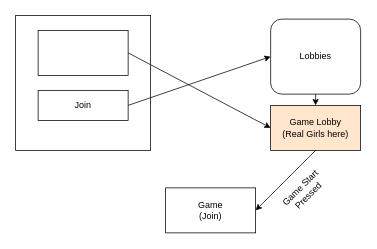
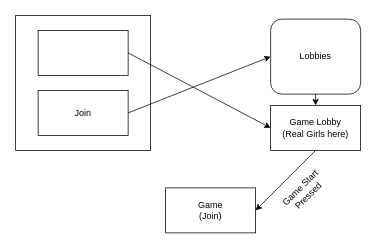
  <mxCell id="0" />
  <mxCell id="1" parent="0" />
  <mxCell id="2" value="" style="whiteSpace=wrap;html=1;aspect=fixed;" parent="1" vertex="1"><mxGeometry x="20" y="20" width="180" height="180" as="geometry" /></mxCell>
  <mxCell id="3" value="" style="rounded=0;whiteSpace=wrap;html=1;" parent="1" vertex="1"><mxGeometry x="50" y="40" width="120" height="60" as="geometry" /></mxCell>
- <mxCell id="4" value="Join" style="rounded=0;whiteSpace=wrap;html=1;" parent="1" vertex="1"><mxGeometry x="50" y="120" width="120" height="40" as="geometry" /></mxCell>
+ <mxCell id="4" value="Join" style="rounded=0;whiteSpace=wrap;html=1;" parent="1" vertex="1"><mxGeometry x="50" y="120" width="120" height="60" as="geometry" /></mxCell>
  <mxCell id="5" value="Lobbies" style="rounded=1;whiteSpace=wrap;html=1;" parent="1" vertex="1"><mxGeometry x="360" y="25" width="120" height="100" as="geometry" /></mxCell>
- <mxCell id="6" value="Game Lobby&lt;div&gt;(Real Girls here)&lt;/div&gt;" style="rounded=0;whiteSpace=wrap;html=1;fillColor=#ffe6cc;" parent="1" vertex="1"><mxGeometry x="360" y="140" width="120" height="60" as="geometry" /></mxCell>
+ <mxCell id="6" value="Game Lobby&lt;div&gt;(Real Girls here)&lt;/div&gt;" style="rounded=0;whiteSpace=wrap;html=1;" parent="1" vertex="1"><mxGeometry x="360" y="140" width="120" height="60" as="geometry" /></mxCell>
  <mxCell id="7" value="" style="endArrow=classic;html=1;rounded=0;exitX=1;exitY=0.5;exitDx=0;exitDy=0;entryX=0;entryY=0.5;entryDx=0;entryDy=0;" parent="1" source="4" target="5" edge="1"><mxGeometry width="50" height="50" relative="1" as="geometry"><mxPoint x="360" y="320" as="sourcePoint" /><mxPoint x="410" y="270" as="targetPoint" /></mxGeometry></mxCell>
  <mxCell id="8" value="" style="endArrow=classic;html=1;rounded=0;exitX=1;exitY=0.5;exitDx=0;exitDy=0;entryX=0;entryY=0.5;entryDx=0;entryDy=0;" parent="1" source="3" target="6" edge="1"><mxGeometry width="50" height="50" relative="1" as="geometry"><mxPoint x="360" y="320" as="sourcePoint" /><mxPoint x="410" y="270" as="targetPoint" /></mxGeometry></mxCell>
  <mxCell id="9" value="" style="endArrow=classic;html=1;rounded=0;exitX=0.5;exitY=1;exitDx=0;exitDy=0;entryX=0.5;entryY=0;entryDx=0;entryDy=0;" edge="1" parent="1" source="5" target="6"><mxGeometry width="50" height="50" relative="1" as="geometry"><mxPoint x="360" y="320" as="sourcePoint" /><mxPoint x="410" y="270" as="targetPoint" /></mxGeometry></mxCell>
  <mxCell id="10" value="Game&lt;div&gt;(Join)&lt;/div&gt;" style="rounded=0;whiteSpace=wrap;html=1;" vertex="1" parent="1"><mxGeometry x="220" y="250" width="120" height="60" as="geometry" /></mxCell>
  <mxCell id="11" value="" style="endArrow=classic;html=1;rounded=0;entryX=1;entryY=0.5;entryDx=0;entryDy=0;exitX=0.5;exitY=1;exitDx=0;exitDy=0;" edge="1" parent="1" source="6" target="10"><mxGeometry width="50" height="50" relative="1" as="geometry"><mxPoint x="360" y="320" as="sourcePoint" /><mxPoint x="410" y="270" as="targetPoint" /></mxGeometry></mxCell>
  <mxCell id="12" value="Game Start Pressed" style="text;html=1;align=center;verticalAlign=middle;whiteSpace=wrap;rounded=0;rotation=-45;" vertex="1" parent="1"><mxGeometry x="360" y="240" width="90" height="30" as="geometry" /></mxCell>
